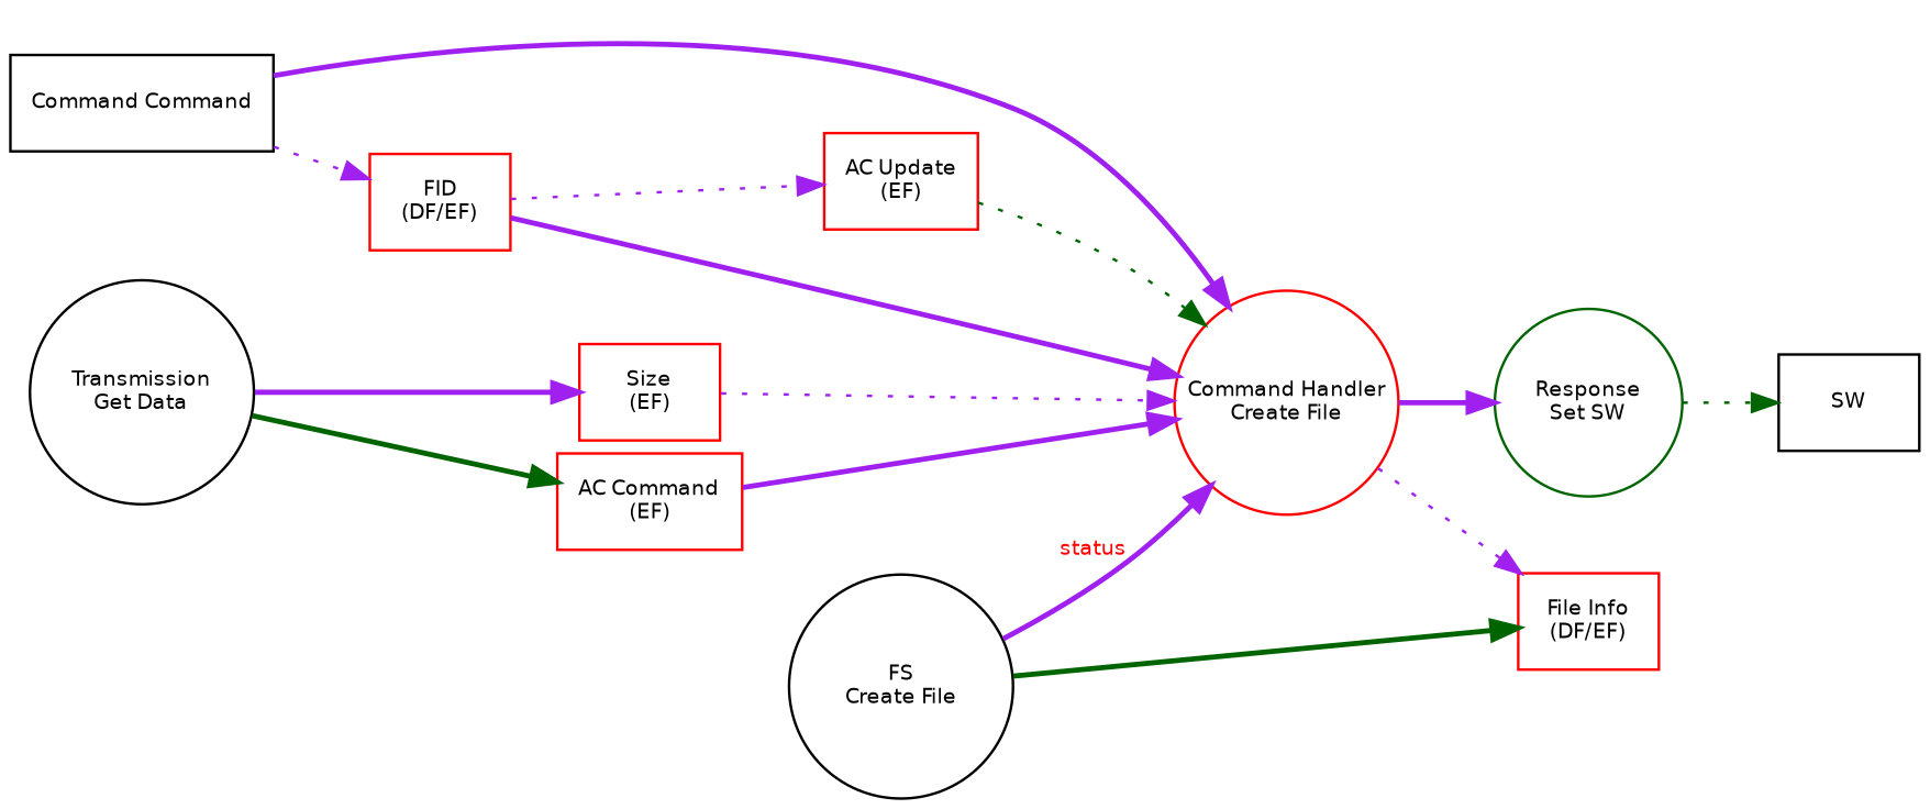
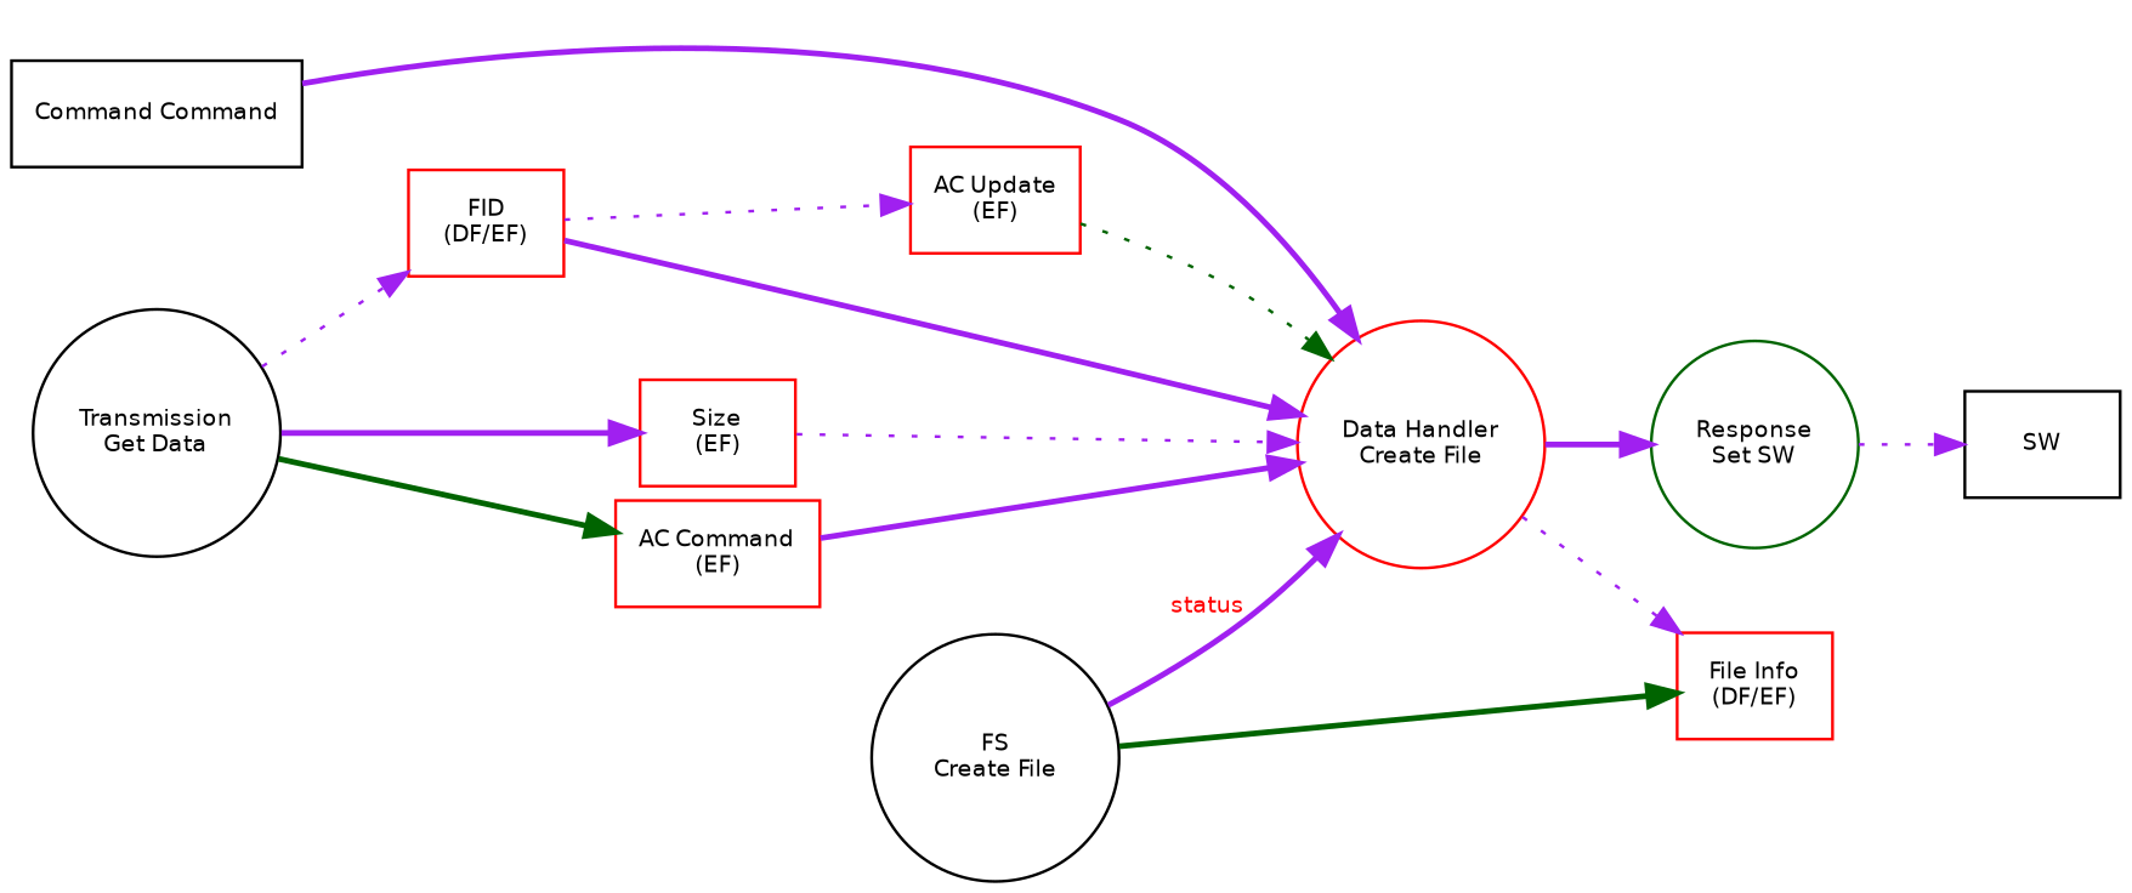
  digraph {
    rankdir=LR
    node [color=red fontname="Bitstream Vera Sans" fontsize=8 shape=record]
    edge [color=purple fontcolor=Red fontname="Bitstream Vera Sans" fontsize=8 style=bold]
    n1 [color=black label="Command Command"]
-   n2 [fixedsize=true label="Command Handler\nCreate File" shape=circle width=1.2]
+   n2 [fixedsize=true label="Data Handler\nCreate File" shape=circle width=1.2]
    n3 [label="File Info\n(DF/EF)"]
    n4 [color=darkgreen fixedsize=true label="Response\nSet SW" shape=circle width=1]
    n5 [color=black label=SW]
    n6 [color=black fixedsize=true label="Transmission\nGet Data" shape=circle width=1.2]
    n7 [label="FID\n(DF/EF)"]
    n8 [label="Size\n(EF)"]
    n9 [label="AC Command\n(EF)"]
    n10 [label="AC Update\n(EF)"]
    n11 [color=black fixedsize=true label="FS\nCreate File" shape=circle width=1.2]
    n1 -> n2
    n2 -> n3 [style=dotted]
    n2 -> n4
-   n4 -> n5 [color=darkgreen style=dotted]
-   n1 -> n7 [style=dotted]
+   n4 -> n5 [style=dotted]
+   n6 -> n7 [style=dotted]
    n6 -> n8
    n6 -> n9 [color=darkgreen]
    n7 -> n2
    n7 -> n10 [style=dotted]
    n8 -> n2 [style=dotted]
    n9 -> n2
    n10 -> n2 [color=darkgreen style=dotted]
    n11 -> n2 [label=status]
    n11 -> n3 [color=darkgreen]
  }
